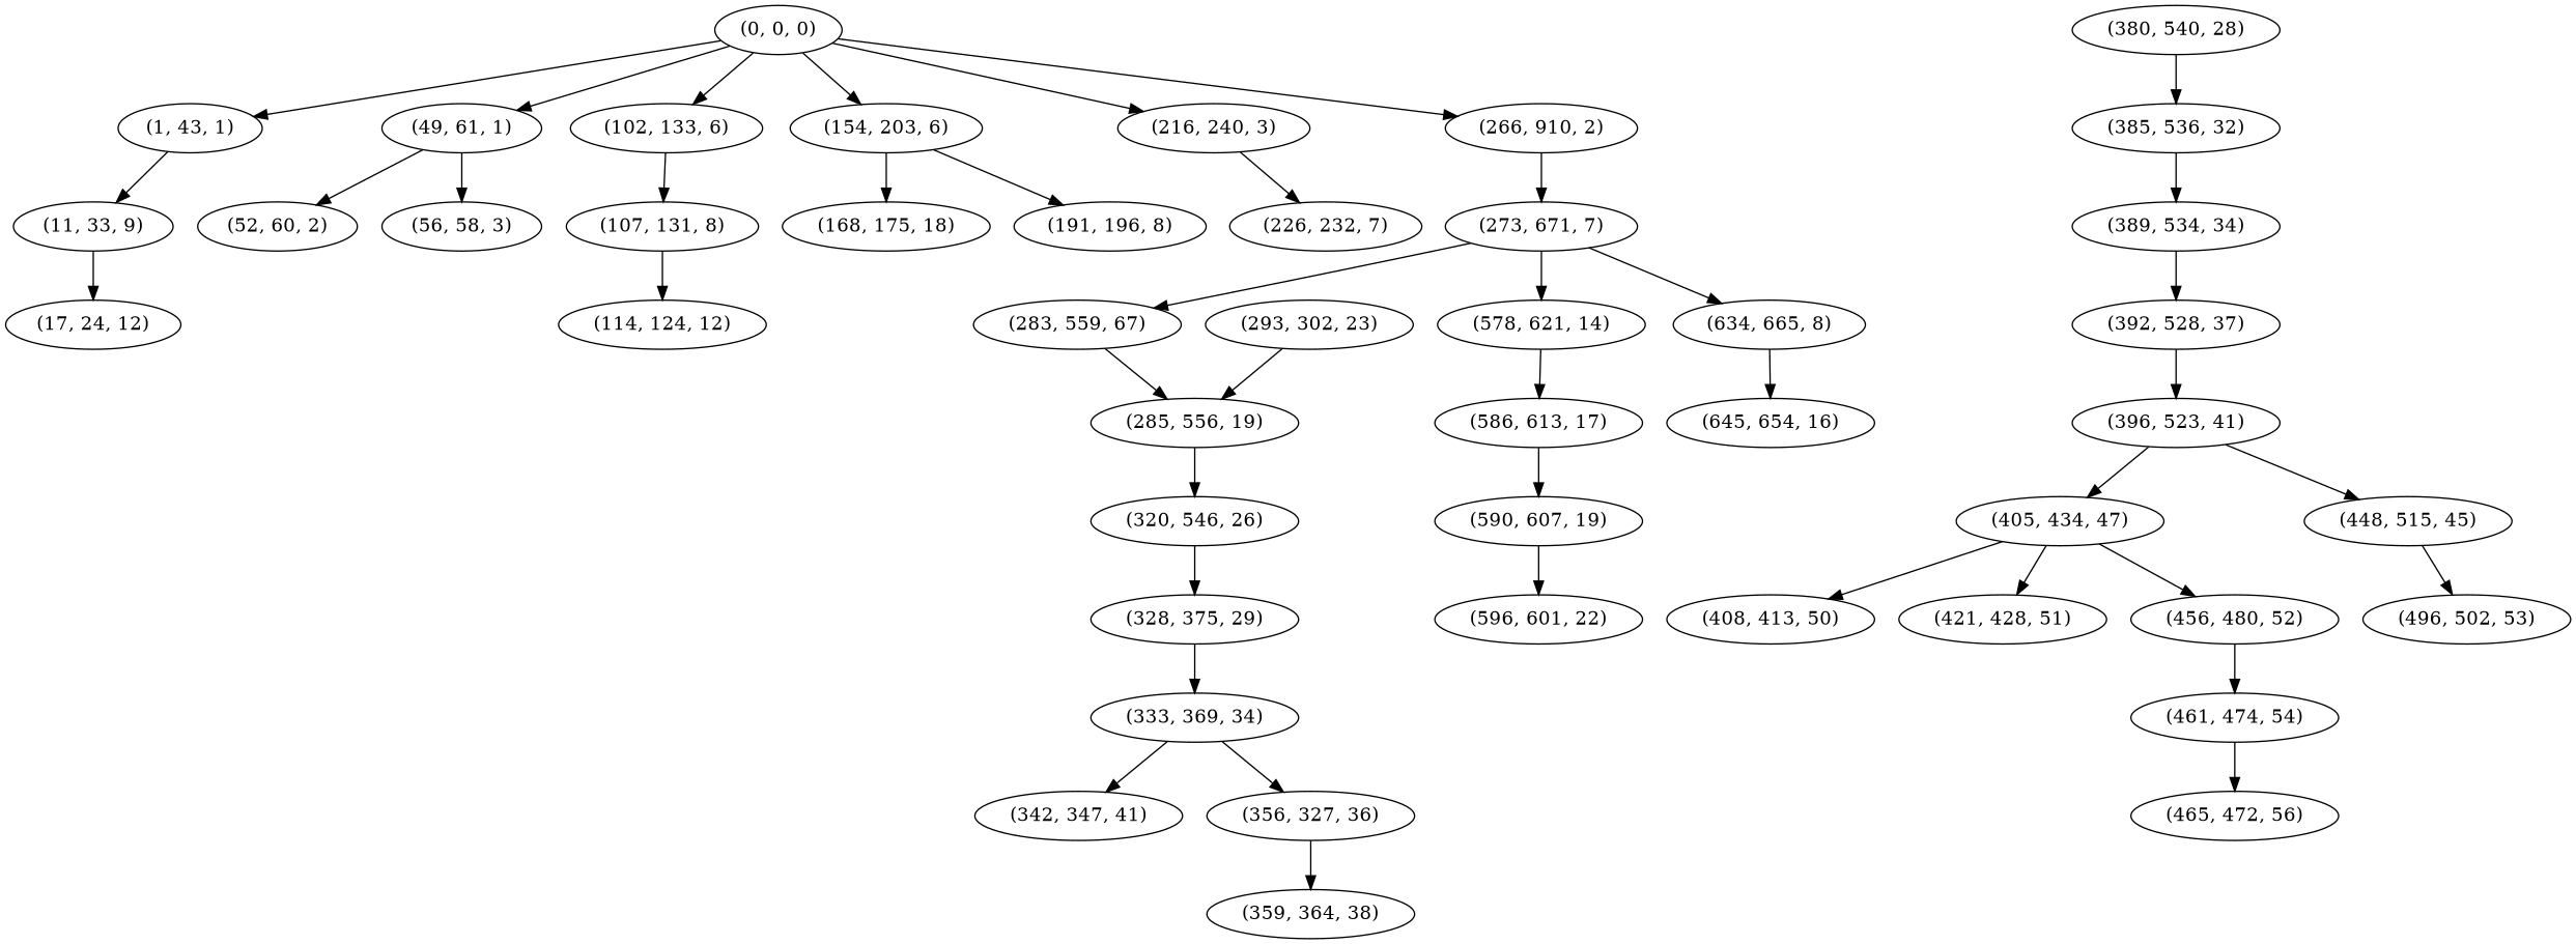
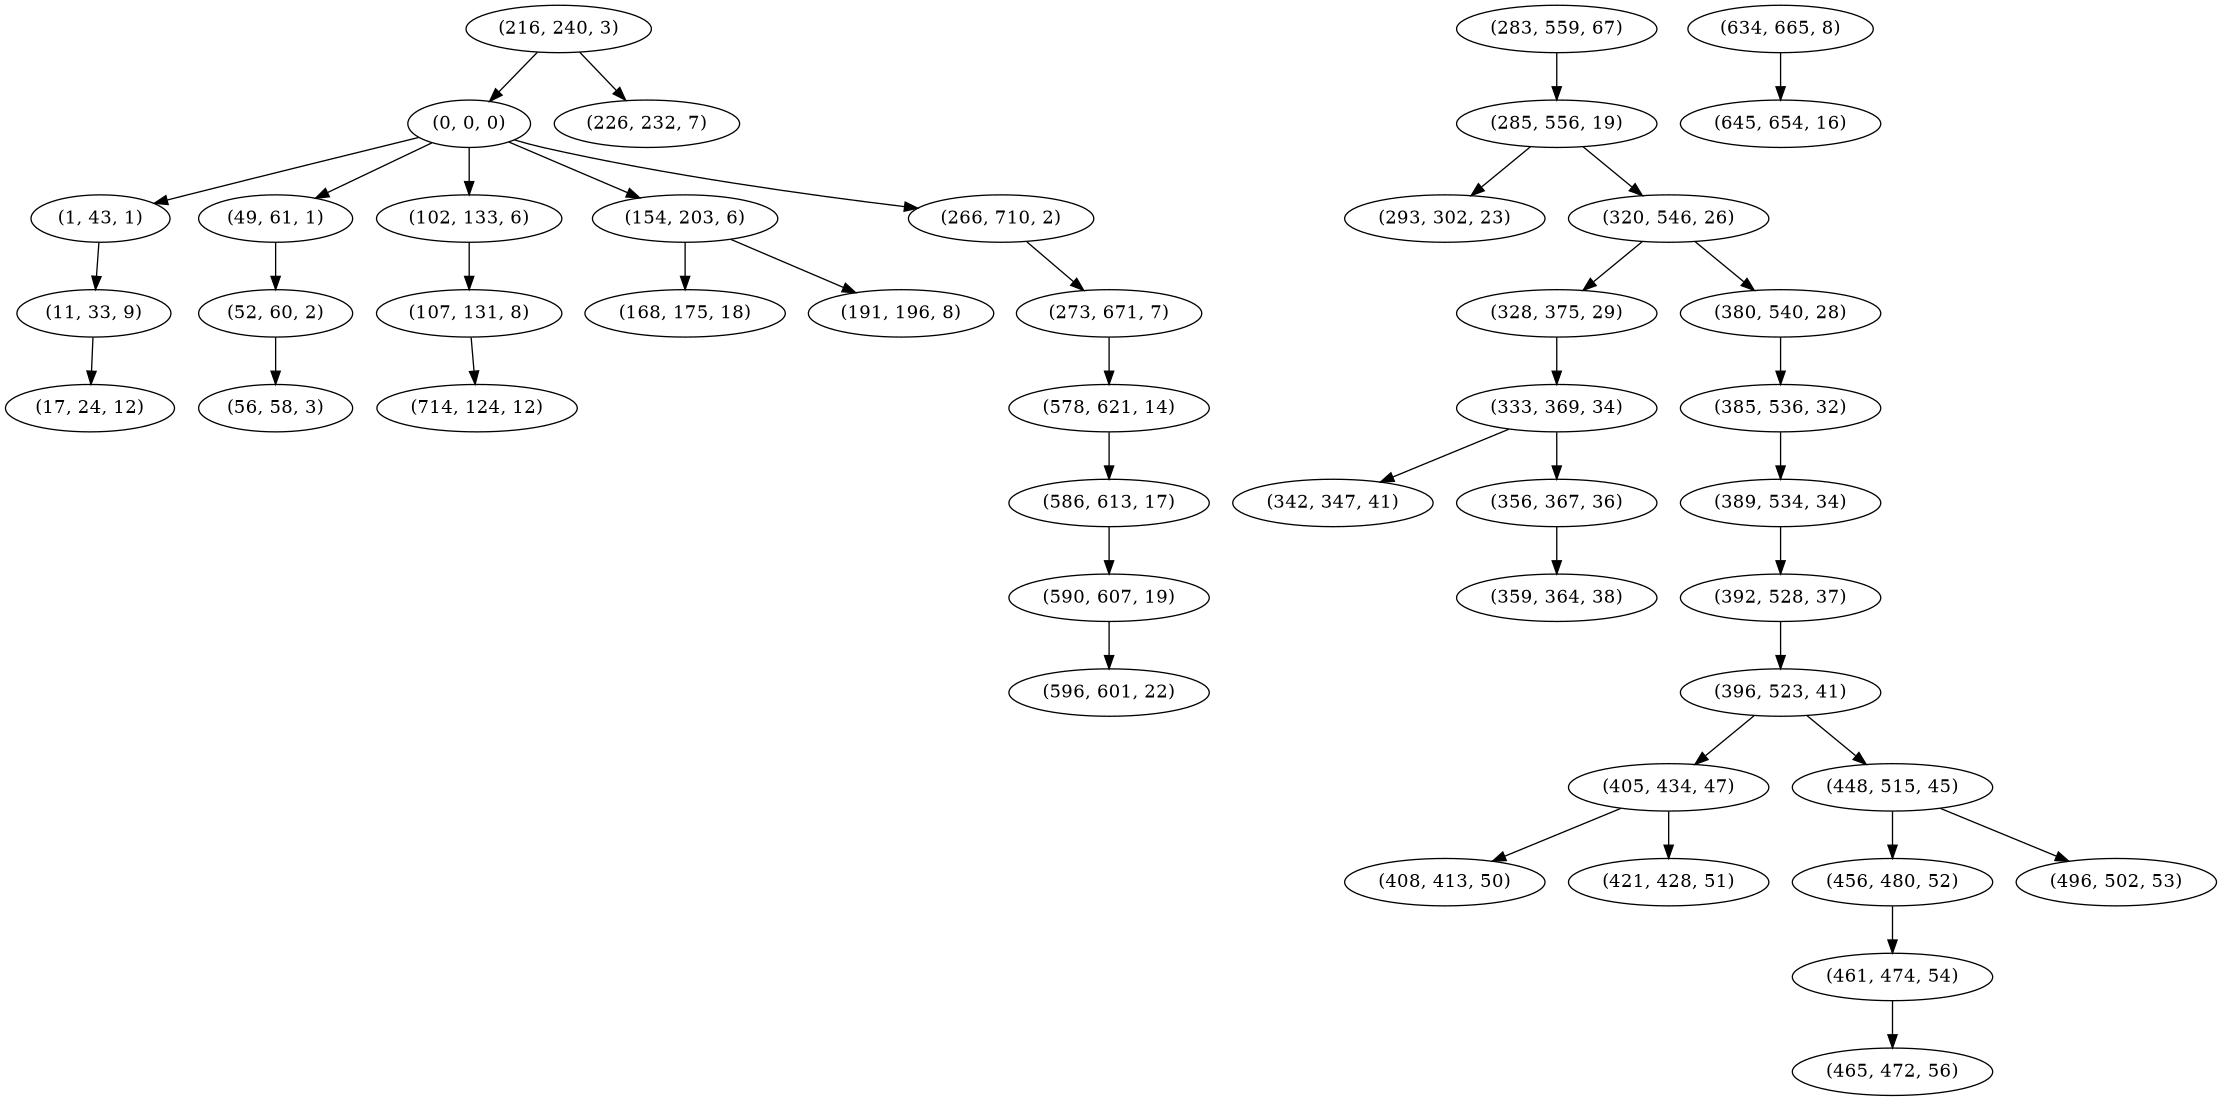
  digraph {
    "(0, 0, 0)"
    "(1, 43, 1)"
    "(49, 61, 1)"
    "(102, 133, 6)"
    "(154, 203, 6)"
    "(216, 240, 3)"
-   "(266, 710, 2)" [label="(266, 910, 2)"]
+   "(266, 710, 2)"
    "(11, 33, 9)"
    "(52, 60, 2)"
    "(107, 131, 8)"
    "(168, 175, 18)"
    "(191, 196, 8)"
    "(226, 232, 7)"
    "(273, 671, 7)"
    "(17, 24, 12)"
    n16 [label="(56, 58, 3)"]
-   "(114, 124, 12)"
+   "(114, 124, 12)" [label="(714, 124, 12)"]
    n18 [label="(283, 559, 67)"]
    "(578, 621, 14)"
    "(634, 665, 8)"
    "(285, 556, 19)"
    "(586, 613, 17)"
    "(645, 654, 16)"
    "(293, 302, 23)"
    "(320, 546, 26)"
    "(328, 375, 29)"
    "(380, 540, 28)"
    "(333, 369, 34)"
    "(385, 536, 32)"
    "(342, 347, 41)"
-   "(356, 367, 36)" [label="(356, 327, 36)"]
+   "(356, 367, 36)"
    "(359, 364, 38)"
    "(389, 534, 34)"
    "(392, 528, 37)"
    "(396, 523, 41)"
    "(405, 434, 47)"
    "(448, 515, 45)"
    "(408, 413, 50)"
    "(421, 428, 51)"
    "(456, 480, 52)"
    "(496, 502, 53)"
    "(461, 474, 54)"
    "(465, 472, 56)"
    "(590, 607, 19)"
    "(596, 601, 22)"
    "(0, 0, 0)" -> "(1, 43, 1)"
    "(0, 0, 0)" -> "(49, 61, 1)"
    "(0, 0, 0)" -> "(102, 133, 6)"
    "(0, 0, 0)" -> "(154, 203, 6)"
-   "(0, 0, 0)" -> "(216, 240, 3)"
+   "(216, 240, 3)" -> "(0, 0, 0)"
    "(0, 0, 0)" -> "(266, 710, 2)"
    "(1, 43, 1)" -> "(11, 33, 9)"
    "(49, 61, 1)" -> "(52, 60, 2)"
    "(102, 133, 6)" -> "(107, 131, 8)"
    "(154, 203, 6)" -> "(168, 175, 18)"
    "(154, 203, 6)" -> "(191, 196, 8)"
    "(216, 240, 3)" -> "(226, 232, 7)"
    "(266, 710, 2)" -> "(273, 671, 7)"
    "(11, 33, 9)" -> "(17, 24, 12)"
-   "(49, 61, 1)" -> n16
+   "(52, 60, 2)" -> n16
    "(107, 131, 8)" -> "(114, 124, 12)"
-   "(273, 671, 7)" -> n18
    "(273, 671, 7)" -> "(578, 621, 14)"
-   "(273, 671, 7)" -> "(634, 665, 8)"
    n18 -> "(285, 556, 19)"
    "(578, 621, 14)" -> "(586, 613, 17)"
    "(634, 665, 8)" -> "(645, 654, 16)"
-   "(293, 302, 23)" -> "(285, 556, 19)"
+   "(285, 556, 19)" -> "(293, 302, 23)"
    "(285, 556, 19)" -> "(320, 546, 26)"
    "(586, 613, 17)" -> "(590, 607, 19)"
    "(320, 546, 26)" -> "(328, 375, 29)"
+   "(320, 546, 26)" -> "(380, 540, 28)"
    "(328, 375, 29)" -> "(333, 369, 34)"
    "(380, 540, 28)" -> "(385, 536, 32)"
    "(333, 369, 34)" -> "(342, 347, 41)"
    "(333, 369, 34)" -> "(356, 367, 36)"
    "(385, 536, 32)" -> "(389, 534, 34)"
    "(356, 367, 36)" -> "(359, 364, 38)"
    "(389, 534, 34)" -> "(392, 528, 37)"
    "(392, 528, 37)" -> "(396, 523, 41)"
    "(396, 523, 41)" -> "(405, 434, 47)"
    "(396, 523, 41)" -> "(448, 515, 45)"
    "(405, 434, 47)" -> "(408, 413, 50)"
    "(405, 434, 47)" -> "(421, 428, 51)"
-   "(405, 434, 47)" -> "(456, 480, 52)"
+   "(448, 515, 45)" -> "(456, 480, 52)"
    "(448, 515, 45)" -> "(496, 502, 53)"
    "(456, 480, 52)" -> "(461, 474, 54)"
    "(461, 474, 54)" -> "(465, 472, 56)"
    "(590, 607, 19)" -> "(596, 601, 22)"
  }
